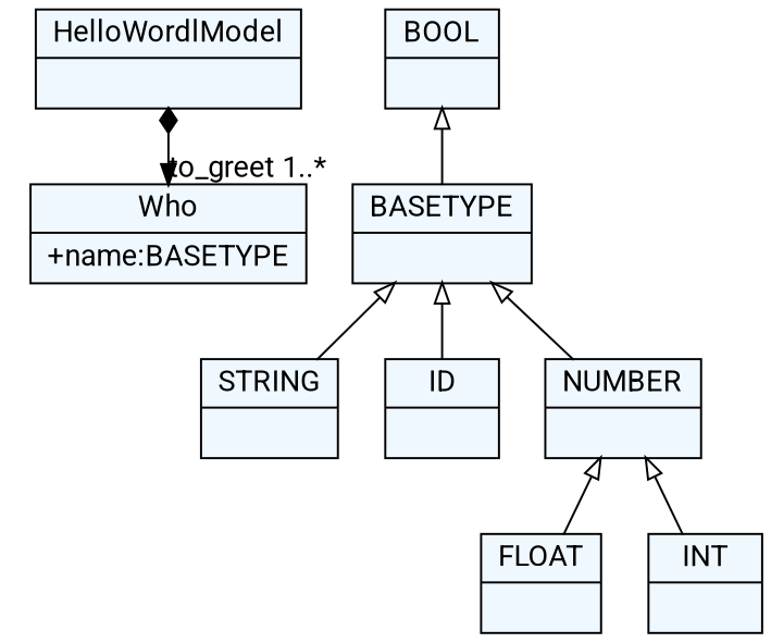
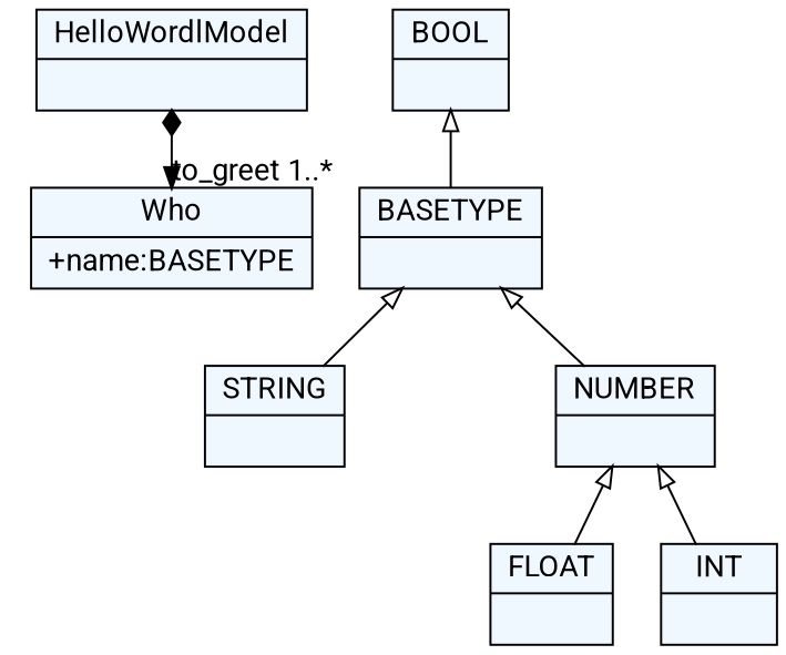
  digraph {
    fontname=Roboto
    fontsize=8
    nodesep=0.3
    node [fillcolor=aliceblue fontname=Roboto shape=record style=filled]
    edge [arrowtail=empty dir=back fontname=Roboto]
    n1 [label="{Who|+name:BASETYPE\l}"]
    n2 [label="{HelloWordlModel|}"]
    n3 [label="{BOOL|}"]
    n4 [label="{BASETYPE|}"]
    n5 [label="{FLOAT|}"]
    n6 [label="{STRING|}"]
    n7 [label="{INT|}"]
-   n8 [label="{ID|}"]
    n9 [label="{NUMBER|}"]
    n2 -> n1 [arrowtail=diamond dir=both headlabel="to_greet 1..*"]
    n3 -> n4
    n4 -> n6
-   n4 -> n8
    n4 -> n9
    n9 -> n5
    n9 -> n7
  }
